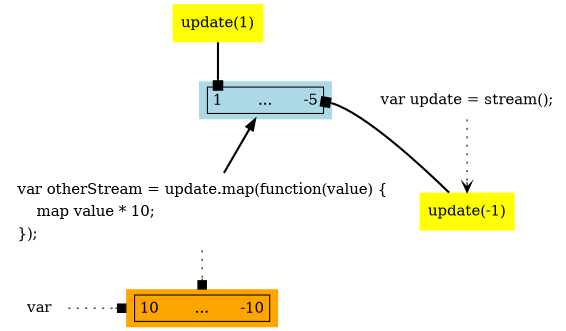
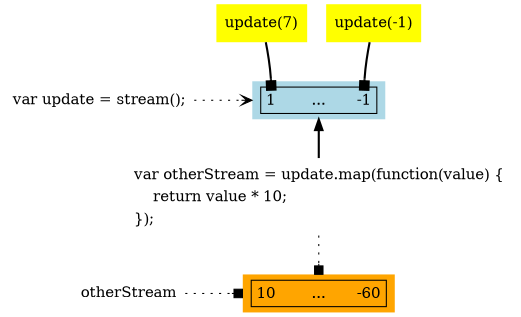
  digraph {
    node [shape=none style=filled]
    edge [arrowhead=box style=dotted]
    n1 [label="var update = stream();" style=""]
-   n2 [fillcolor=lightblue label=<     <table border="1">       <tr>         <td port="plusone" border="0">1</td>         <td border="0">&nbsp;&nbsp;&nbsp;&nbsp;&nbsp;&nbsp;...&nbsp;&nbsp;&nbsp;&nbsp;&nbsp;</td>         <td port="minusone" border="0">-5</td>       </tr>     </table>   > shape=plaintext]
-   n3 [fillcolor=orange label=<     <table border="1">       <tr>         <td border="0">10</td>         <td border="0">&nbsp;&nbsp;&nbsp;&nbsp;&nbsp;&nbsp;...&nbsp;&nbsp;&nbsp;&nbsp;&nbsp;</td>         <td border="0">-10</td>       </tr>     </table>   > shape=plaintext]
-   otherStream [label=var style=""]
-   n5 [label=<     <table border="0">       <tr>         <td align='left'>var otherStream = update.map(function(value) {</td>       </tr>       <tr>         <td align='left'>    map value * 10;</td>       </tr>       <tr>         <td align='left'>});</td>       </tr>     </table>   > shape=plaintext style=""]
-   n6 [fillcolor=yellow label="update(1)"]
+   n2 [fillcolor=lightblue label=<     <table border="1">       <tr>         <td port="plusone" border="0">1</td>         <td border="0">&nbsp;&nbsp;&nbsp;&nbsp;&nbsp;&nbsp;...&nbsp;&nbsp;&nbsp;&nbsp;&nbsp;</td>         <td port="minusone" border="0">-1</td>       </tr>     </table>   > shape=plaintext]
+   n3 [fillcolor=orange label=<     <table border="1">       <tr>         <td border="0">10</td>         <td border="0">&nbsp;&nbsp;&nbsp;&nbsp;&nbsp;&nbsp;...&nbsp;&nbsp;&nbsp;&nbsp;&nbsp;</td>         <td border="0">-60</td>       </tr>     </table>   > shape=plaintext]
+   otherStream [style=""]
+   n5 [label=<     <table border="0">       <tr>         <td align='left'>var otherStream = update.map(function(value) {</td>       </tr>       <tr>         <td align='left'>    return value * 10;</td>       </tr>       <tr>         <td align='left'>});</td>       </tr>     </table>   > shape=plaintext style=""]
+   n6 [fillcolor=yellow label="update(7)"]
    n7 [fillcolor=yellow label="update(-1)"]
    subgraph sub_1 {
      rank=same
      n1
      n2
    }
    subgraph sub_2 {
      rank=same
      n3
      otherStream
    }
-   n1 -> n7 [arrowhead=vee label="        "]
+   n1 -> n2 [arrowhead=vee label="        "]
    n2 -> n5 [dir=back style=bold arrowhead=""]
    otherStream -> n3 [label="        "]
    n5 -> n3
    n6 -> n2 [headport=plusone style=bold]
    n7 -> n2 [headport=minusone style=bold]
  }
